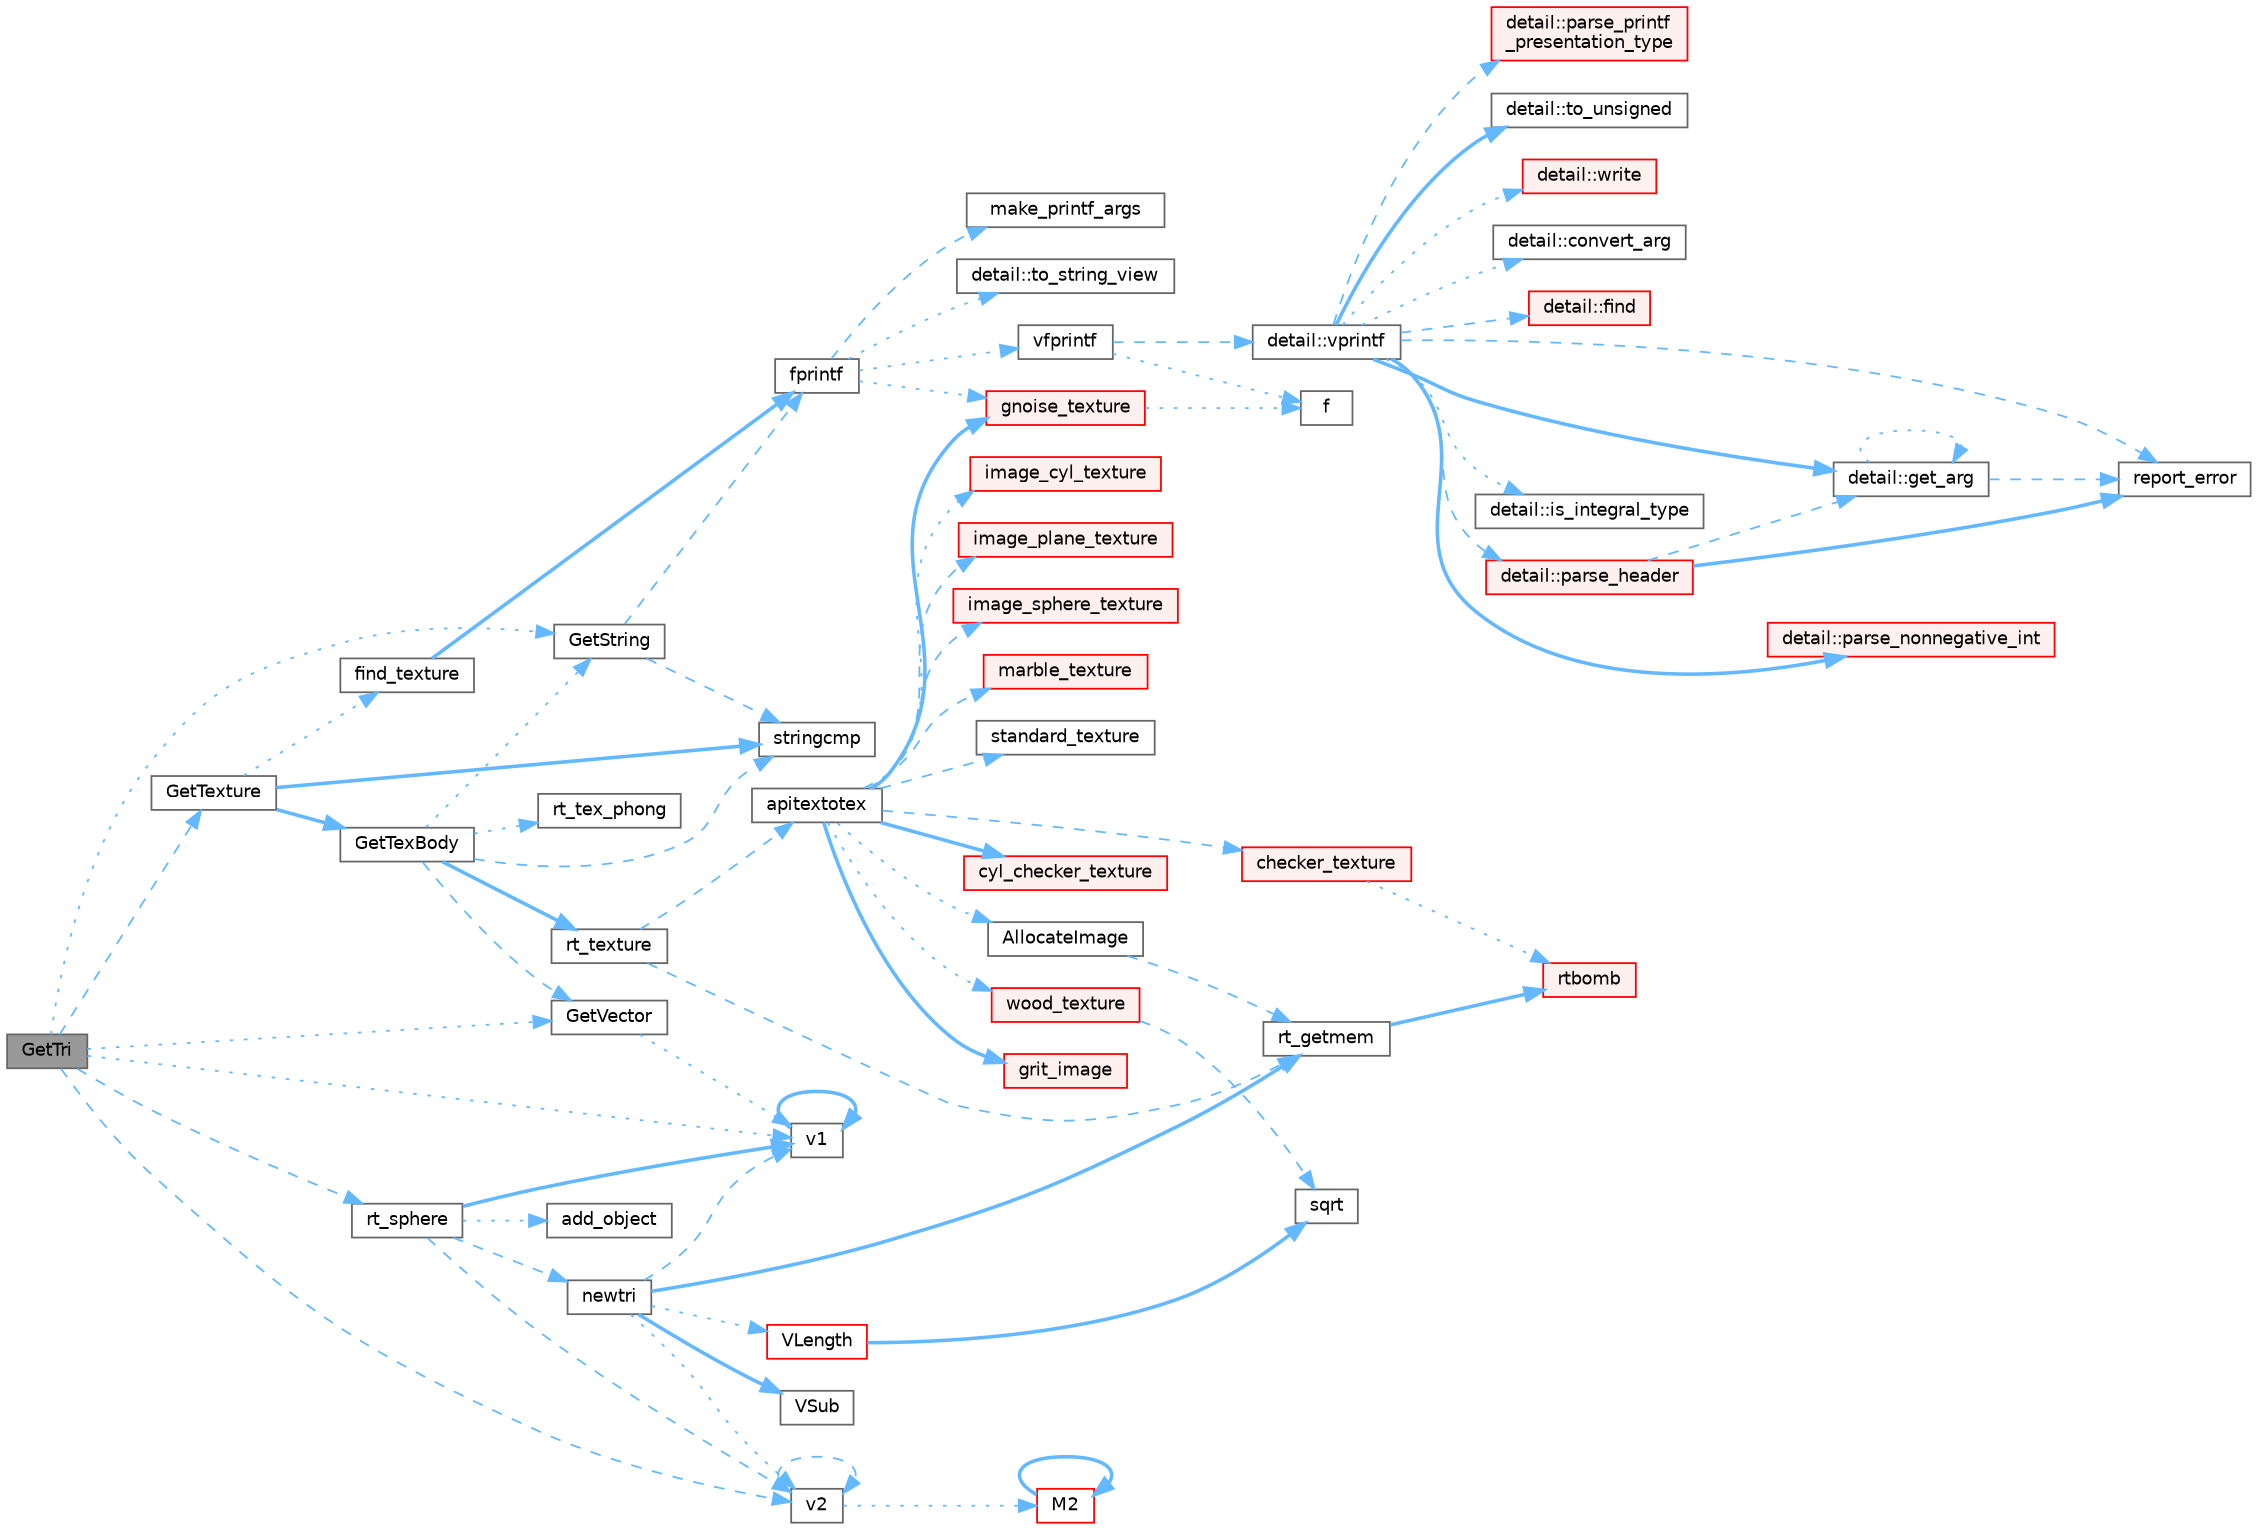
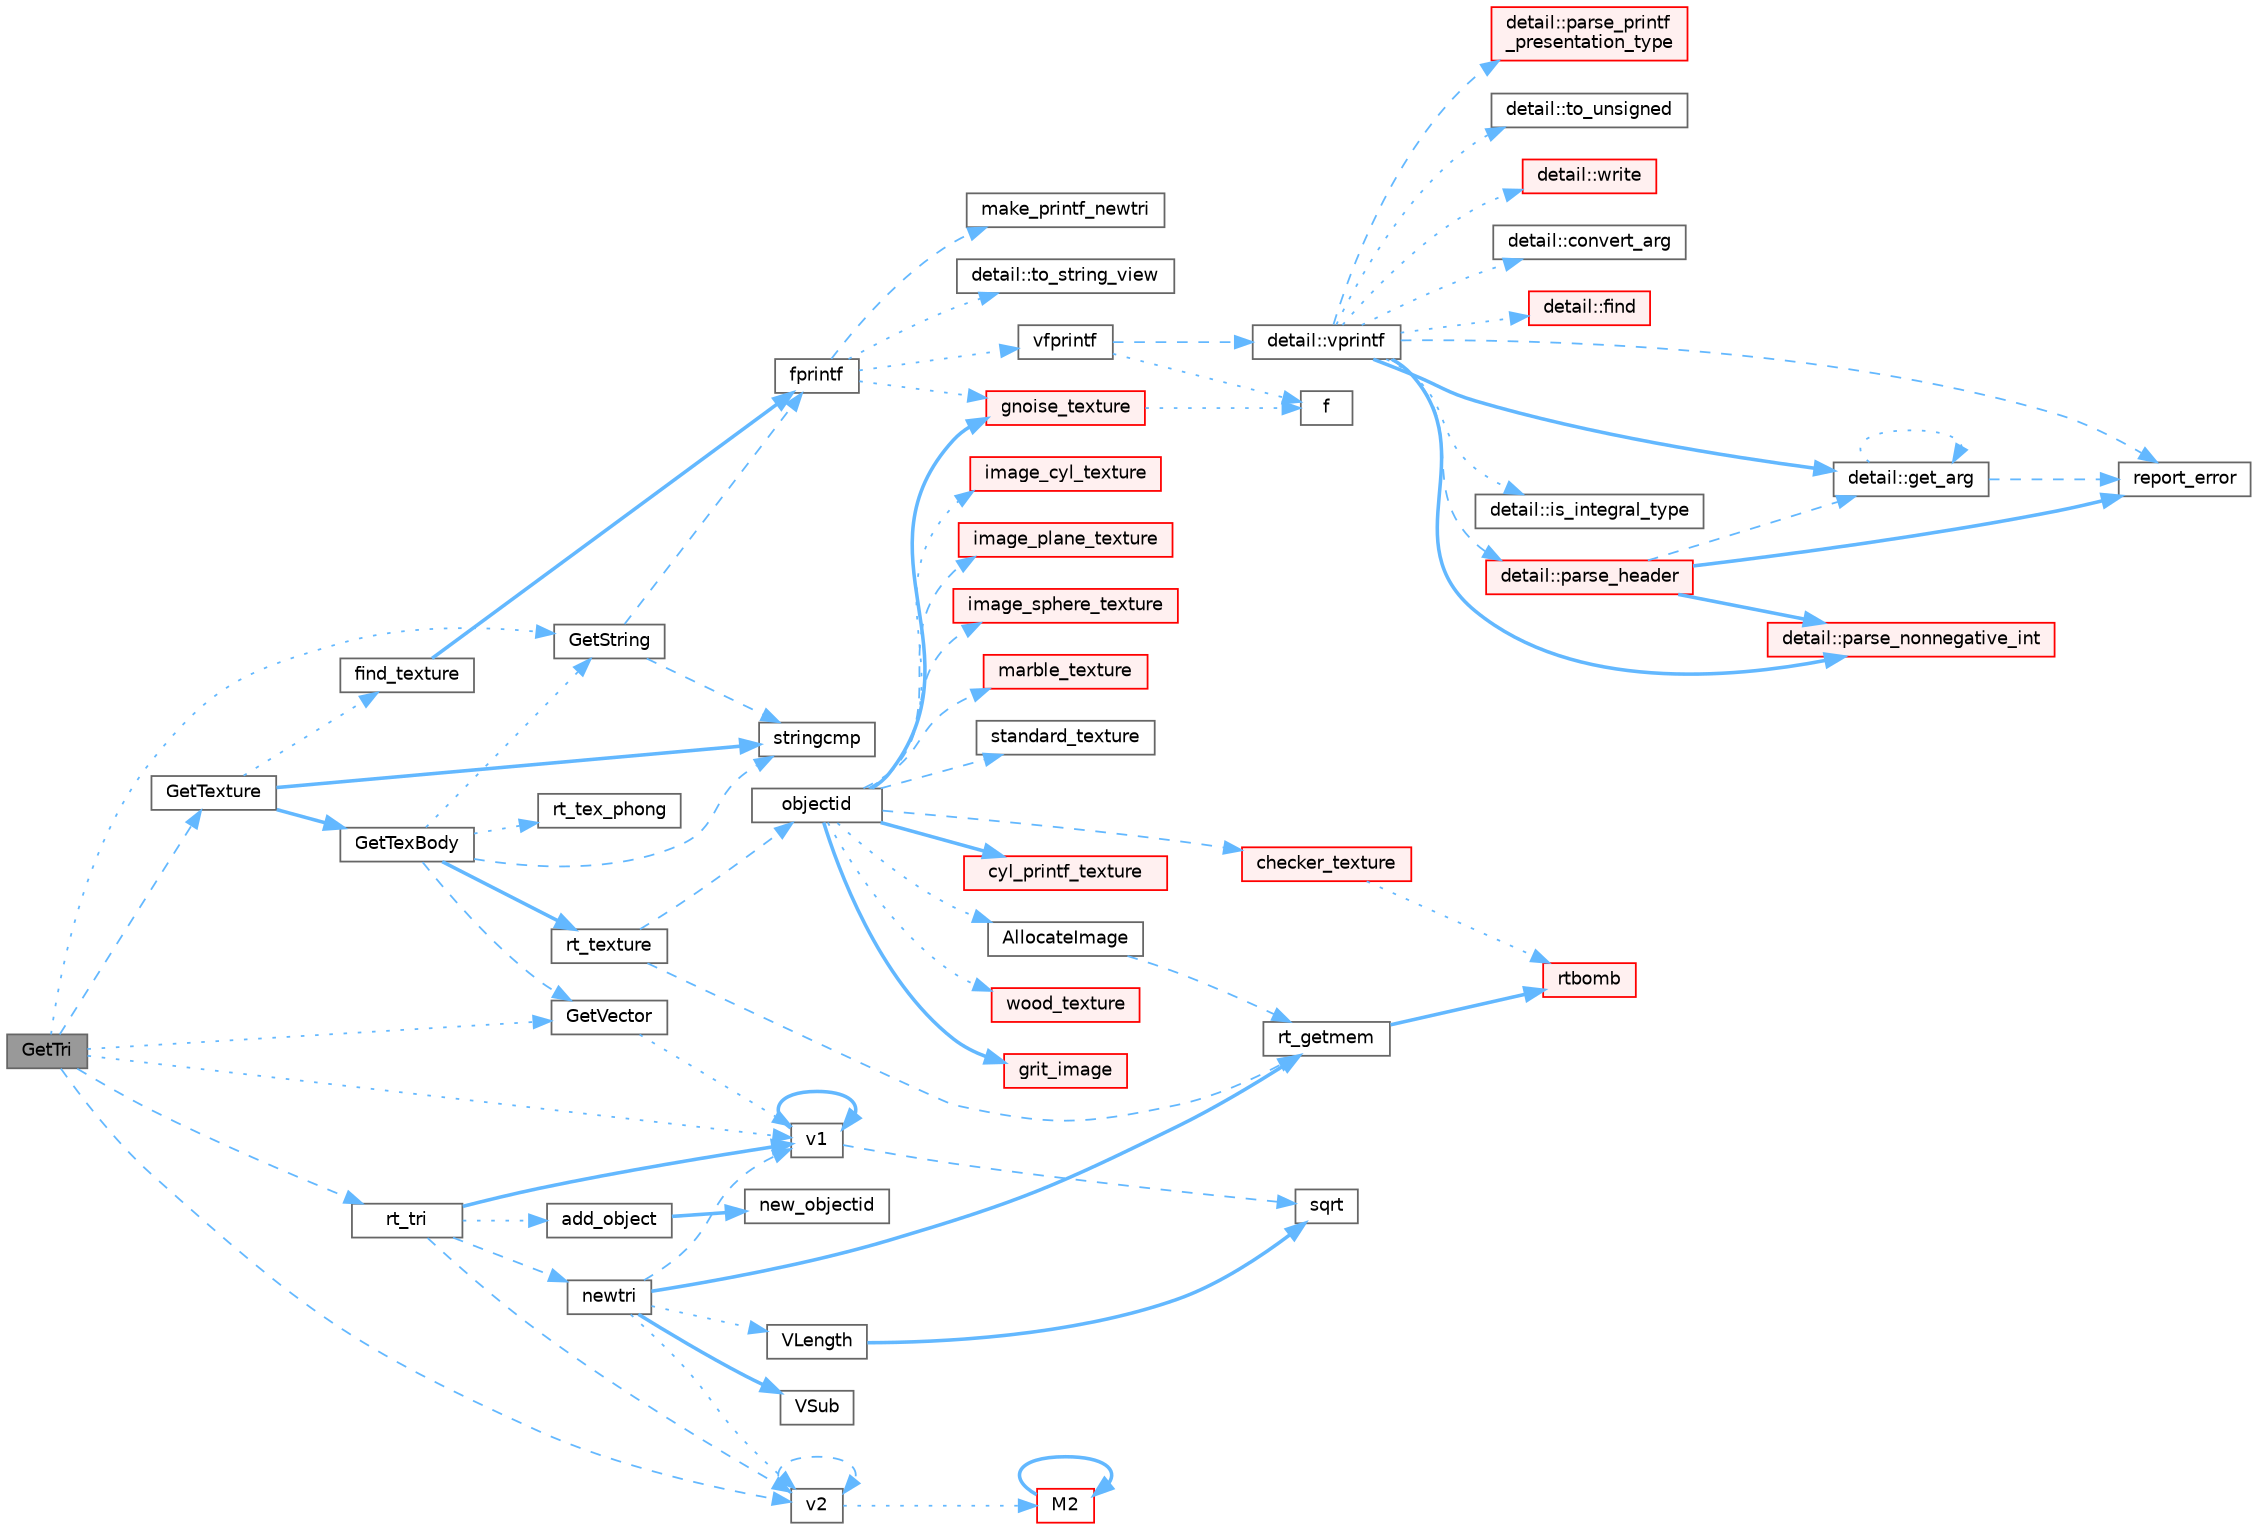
  digraph {
    rankdir=LR
    node [color=grey40 fillcolor=white fontname=Helvetica fontsize=10 shape=box style=filled]
    edge [color=steelblue1 fontname=Helvetica fontsize=10 labelfontname=Helvetica labelfontsize=10 style=dashed]
    n1 [color=gray40 fillcolor=grey60 fontcolor=black height=0.2 label=GetTri width=0.4]
    n2 [height=0.2 label=GetString width=0.4]
    n3 [height=0.2 label=GetTexture width=0.4]
    n4 [height=0.2 label=GetVector width=0.4]
    n5 [height=0.2 label=v1 width=0.4]
-   n6 [height=0.2 label=rt_sphere width=0.4]
+   n6 [height=0.2 label=rt_tri width=0.4]
    n7 [height=0.2 label=v2 width=0.4]
    n8 [height=0.2 label=fprintf width=0.4]
    n9 [height=0.2 label=stringcmp width=0.4]
    n10 [height=0.2 label=find_texture width=0.4]
    n11 [height=0.2 label=GetTexBody width=0.4]
    n12 [height=0.2 label=add_object width=0.4]
    n13 [height=0.2 label=newtri width=0.4]
    n14 [color=red height=0.2 label=M2 width=0.4]
-   n15 [height=0.2 label=make_printf_args width=0.4]
+   n15 [height=0.2 label=make_printf_newtri width=0.4]
    n16 [height=0.2 label="detail::to_string_view" width=0.4]
    n17 [height=0.2 label=vfprintf width=0.4]
    n18 [color=red fillcolor="#FFF0F0" height=0.2 label=gnoise_texture width=0.4]
    n19 [height=0.2 label=f width=0.4]
    n20 [height=0.2 label="detail::vprintf" width=0.4]
    n21 [height=0.2 label="detail::convert_arg" width=0.4]
    n22 [color=red fillcolor="#FFF0F0" height=0.2 label="detail::find" width=0.4]
    n23 [height=0.2 label="detail::get_arg" width=0.4]
    n24 [height=0.2 label=report_error width=0.4]
    n25 [height=0.2 label="detail::is_integral_type" width=0.4]
    n26 [color=red fillcolor="#FFF0F0" height=0.2 label="detail::parse_header" width=0.4]
    n27 [color=red fillcolor="#FFF0F0" height=0.2 label="detail::parse_nonnegative_int" width=0.4]
    n28 [color=red fillcolor="#FFF0F0" height=0.2 label="detail::parse_printf\l_presentation_type" width=0.4]
    n29 [height=0.2 label="detail::to_unsigned" width=0.4]
    n30 [color=red fillcolor="#FFF0F0" height=0.2 label="detail::write" width=0.4]
    n31 [height=0.2 label=rt_tex_phong width=0.4]
    n32 [height=0.2 label=rt_texture width=0.4]
-   n33 [height=0.2 label=apitextotex width=0.4]
+   n33 [height=0.2 label=objectid width=0.4]
    n34 [height=0.2 label=rt_getmem width=0.4]
    n35 [height=0.2 label=AllocateImage width=0.4]
    n36 [color=red fillcolor="#FFF0F0" height=0.2 label=checker_texture width=0.4]
-   n37 [color=red fillcolor="#FFF0F0" height=0.2 label=cyl_checker_texture width=0.4]
+   n37 [color=red fillcolor="#FFF0F0" height=0.2 label=cyl_printf_texture width=0.4]
    n38 [color=red fillcolor="#FFF0F0" height=0.2 label=grit_image width=0.4]
    n39 [color=red fillcolor="#FFF0F0" height=0.2 label=image_cyl_texture width=0.4]
    n40 [color=red fillcolor="#FFF0F0" height=0.2 label=image_plane_texture width=0.4]
    n41 [color=red fillcolor="#FFF0F0" height=0.2 label=image_sphere_texture width=0.4]
    n42 [color=red fillcolor="#FFF0F0" height=0.2 label=marble_texture width=0.4]
    n43 [height=0.2 label=standard_texture width=0.4]
    n44 [color=red fillcolor="#FFF0F0" height=0.2 label=wood_texture width=0.4]
    n45 [color=red fillcolor="#FFF0F0" height=0.2 label=rtbomb width=0.4]
    n46 [height=0.2 label=sqrt width=0.4]
-   n48 [color=red height=0.2 label=VLength width=0.4]
+   n47 [height=0.2 label=new_objectid width=0.4]
+   n48 [height=0.2 label=VLength width=0.4]
    n49 [height=0.2 label=VSub width=0.4]
    n1 -> n2 [style=dotted]
    n1 -> n3
    n1 -> n4 [style=dotted]
    n1 -> n5 [style=dotted]
    n1 -> n6
    n1 -> n7
    n2 -> n8
    n2 -> n9
    n3 -> n9 [style=bold]
    n3 -> n10 [style=dotted]
    n3 -> n11 [style=bold]
    n4 -> n5 [style=dotted]
    n5 -> n5 [style=bold]
    n6 -> n5 [style=bold]
    n6 -> n7
    n6 -> n12 [style=dotted]
    n6 -> n13
    n7 -> n7
    n7 -> n14 [style=dotted]
    n8 -> n15
    n8 -> n16 [style=dotted]
    n8 -> n17 [style=dotted]
    n8 -> n18 [style=dotted]
    n10 -> n8 [style=bold]
    n11 -> n2 [style=dotted]
    n11 -> n4
    n11 -> n9
    n11 -> n31 [style=dotted]
    n11 -> n32 [style=bold]
+   n12 -> n47 [style=bold]
    n13 -> n5
    n13 -> n7 [style=dotted]
    n13 -> n34 [style=bold]
    n13 -> n48 [style=dotted]
    n13 -> n49 [style=bold]
    n14 -> n14 [style=bold]
    n17 -> n19 [style=dotted]
    n17 -> n20
    n18 -> n19 [style=dotted]
    n20 -> n21 [style=dotted]
-   n20 -> n22
+   n20 -> n22 [style=dotted]
    n20 -> n23 [style=bold]
    n20 -> n24
    n20 -> n25 [style=dotted]
    n20 -> n26
    n20 -> n27 [style=bold]
    n20 -> n28
-   n20 -> n29 [style=bold]
+   n20 -> n29 [style=dotted]
    n20 -> n30 [style=dotted]
    n23 -> n23 [style=dotted]
    n23 -> n24
    n26 -> n23
    n26 -> n24 [style=bold]
+   n26 -> n27 [style=bold]
    n32 -> n33
    n32 -> n34
    n33 -> n18 [style=bold]
    n33 -> n35 [style=dotted]
    n33 -> n36
    n33 -> n37 [style=bold]
    n33 -> n38 [style=bold]
    n33 -> n39 [style=dotted]
    n33 -> n40
    n33 -> n41
    n33 -> n42
    n33 -> n43
    n33 -> n44 [style=dotted]
    n34 -> n45 [style=bold]
    n35 -> n34
    n36 -> n45 [style=dotted]
-   n44 -> n46
+   n5 -> n46
    n48 -> n46 [style=bold]
  }
